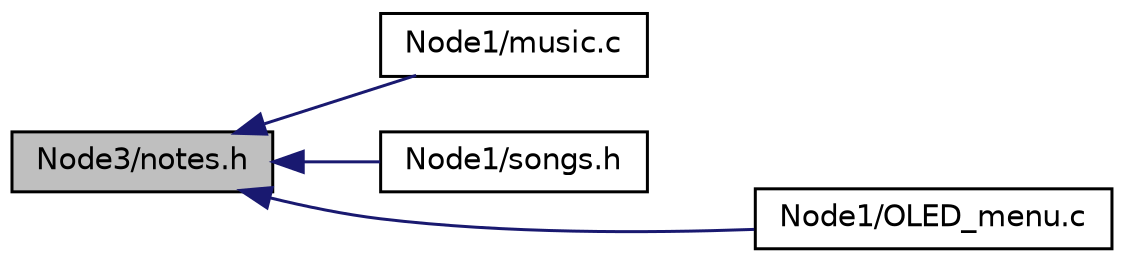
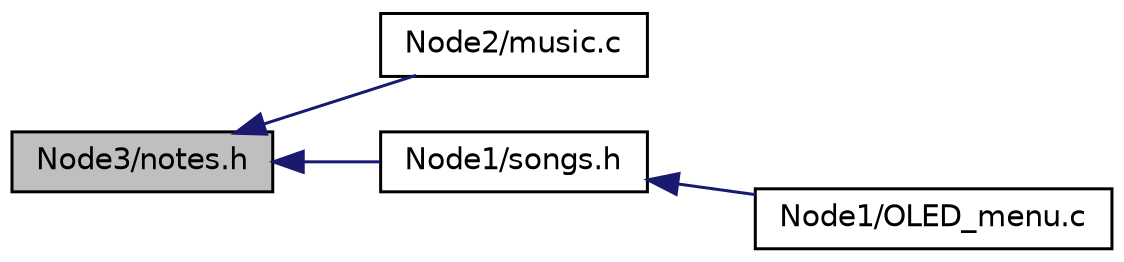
  digraph {
    rankdir=LR
    node [color=black fillcolor=white fontname=Helvetica fontsize=10 shape=record style=filled]
    edge [color=midnightblue dir=back fontname=Helvetica fontsize=10 labelfontname=Helvetica labelfontsize=10 style=solid]
    n1 [fillcolor=grey75 fontcolor=black height=0.2 label="Node3/notes.h" width=0.4]
-   n2 [height=0.2 label="Node1/music.c" width=0.4]
+   n2 [height=0.2 label="Node2/music.c" width=0.4]
    n3 [height=0.2 label="Node1/songs.h" width=0.4]
    n4 [height=0.2 label="Node1/OLED_menu.c" width=0.4]
    n1 -> n2
    n1 -> n3
-   n1 -> n4
+   n3 -> n4
  }
